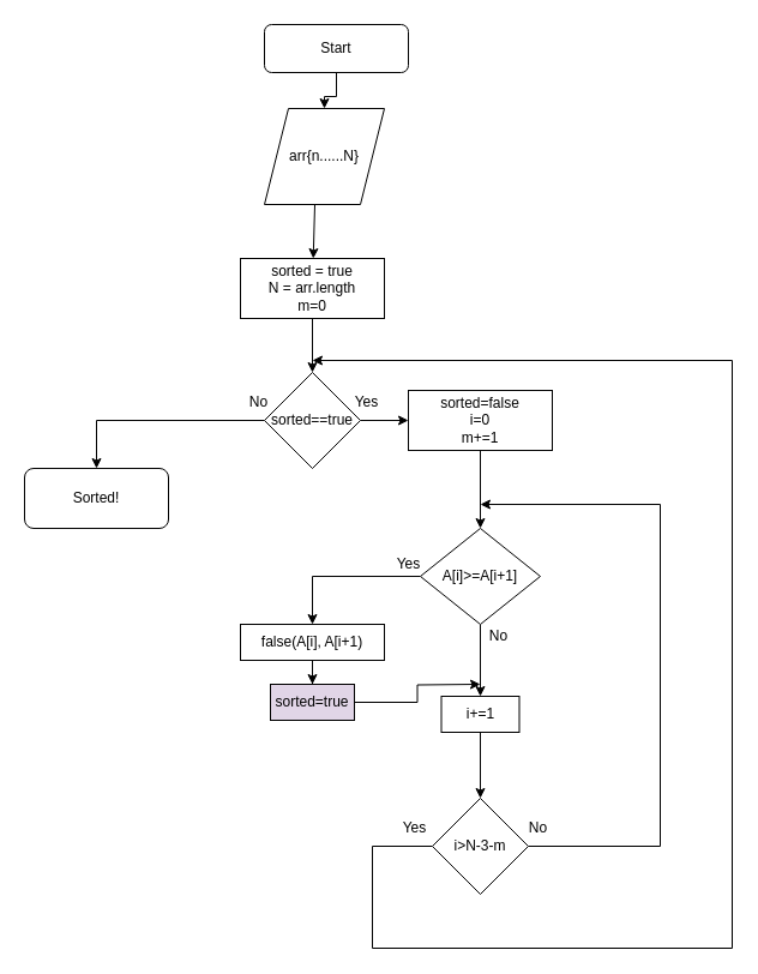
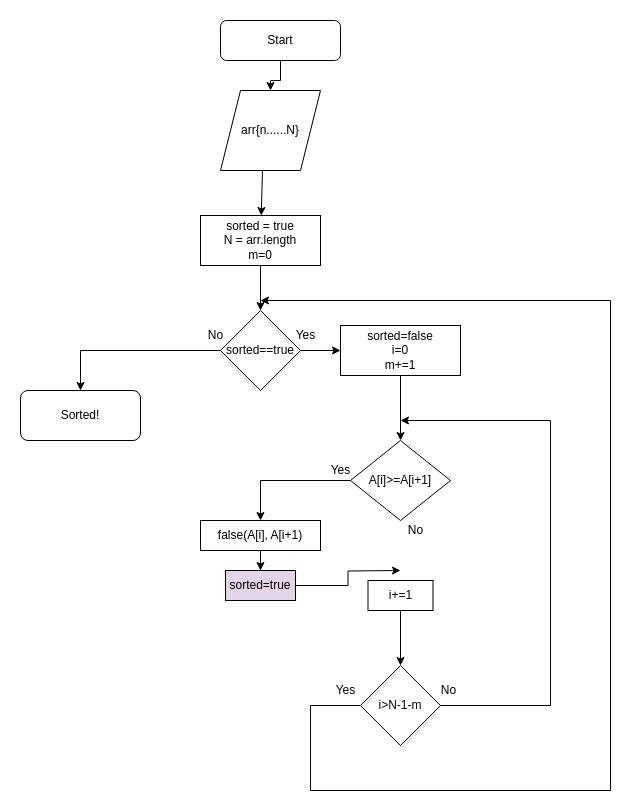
  <mxCell id="0" />
  <mxCell id="1" parent="0" />
  <mxCell id="2" value="" style="edgeStyle=orthogonalEdgeStyle;rounded=0;orthogonalLoop=1;jettySize=auto;html=1;" parent="1" source="3" target="4" edge="1"><mxGeometry relative="1" as="geometry" /></mxCell>
  <mxCell id="3" value="Start" style="rounded=1;whiteSpace=wrap;html=1;fontSize=12;glass=0;strokeWidth=1;shadow=0;" parent="1" vertex="1"><mxGeometry x="220" y="20" width="120" height="40" as="geometry" /></mxCell>
  <mxCell id="4" value="&lt;div&gt;arr{n......N}&lt;/div&gt;" style="shape=parallelogram;perimeter=parallelogramPerimeter;whiteSpace=wrap;html=1;fixedSize=1;shadow=0;fontFamily=Helvetica;fontSize=12;fontColor=#000000;align=center;strokeColor=#000000;strokeWidth=1;fillColor=#ffffff;" parent="1" vertex="1"><mxGeometry x="220" y="90" width="100" height="80" as="geometry" /></mxCell>
  <mxCell id="5" style="edgeStyle=orthogonalEdgeStyle;rounded=0;orthogonalLoop=1;jettySize=auto;html=1;entryX=0.5;entryY=0;entryDx=0;entryDy=0;" parent="1" source="6" target="10" edge="1"><mxGeometry relative="1" as="geometry" /></mxCell>
  <mxCell id="6" value="&lt;div&gt;sorted = true&lt;/div&gt;&lt;div&gt;N = arr.length&lt;/div&gt;&lt;div&gt;m=0&lt;br&gt;&lt;/div&gt;" style="rounded=0;whiteSpace=wrap;html=1;" parent="1" vertex="1"><mxGeometry x="200" y="215" width="120" height="50" as="geometry" /></mxCell>
  <mxCell id="7" value="" style="endArrow=classic;html=1;exitX=0.42;exitY=1;exitDx=0;exitDy=0;exitPerimeter=0;" parent="1" source="4" target="6" edge="1"><mxGeometry width="50" height="50" relative="1" as="geometry"><mxPoint x="280" y="340" as="sourcePoint" /><mxPoint x="330" y="290" as="targetPoint" /></mxGeometry></mxCell>
  <mxCell id="8" style="edgeStyle=orthogonalEdgeStyle;rounded=0;orthogonalLoop=1;jettySize=auto;html=1;exitX=0;exitY=0.5;exitDx=0;exitDy=0;entryX=0.5;entryY=0;entryDx=0;entryDy=0;" parent="1" source="10" target="13" edge="1"><mxGeometry relative="1" as="geometry"><mxPoint x="70" y="350" as="targetPoint" /></mxGeometry></mxCell>
  <mxCell id="9" value="" style="edgeStyle=orthogonalEdgeStyle;rounded=0;orthogonalLoop=1;jettySize=auto;html=1;" parent="1" source="10" target="15" edge="1"><mxGeometry relative="1" as="geometry" /></mxCell>
  <mxCell id="10" value="&lt;div&gt;sorted==true&lt;/div&gt;" style="rhombus;whiteSpace=wrap;html=1;" parent="1" vertex="1"><mxGeometry x="220" y="310" width="80" height="80" as="geometry" /></mxCell>
  <mxCell id="11" value="&lt;div&gt;No&lt;/div&gt;" style="text;html=1;align=center;verticalAlign=middle;resizable=0;points=[];autosize=1;" parent="1" vertex="1"><mxGeometry x="200" y="325" width="30" height="20" as="geometry" /></mxCell>
  <mxCell id="12" value="Yes" style="text;html=1;align=center;verticalAlign=middle;resizable=0;points=[];autosize=1;" parent="1" vertex="1"><mxGeometry x="290" y="325" width="30" height="20" as="geometry" /></mxCell>
  <mxCell id="13" value="&lt;div&gt;Sorted!&lt;/div&gt;" style="rounded=1;whiteSpace=wrap;html=1;" parent="1" vertex="1"><mxGeometry x="20" y="390" width="120" height="50" as="geometry" /></mxCell>
  <mxCell id="14" style="edgeStyle=orthogonalEdgeStyle;rounded=0;orthogonalLoop=1;jettySize=auto;html=1;exitX=0.5;exitY=1;exitDx=0;exitDy=0;entryX=0.5;entryY=0;entryDx=0;entryDy=0;" parent="1" source="15" target="18" edge="1"><mxGeometry relative="1" as="geometry" /></mxCell>
  <mxCell id="15" value="&lt;div&gt;sorted=false&lt;/div&gt;&lt;div&gt;i=0&lt;/div&gt;&lt;div&gt;m+=1&lt;br&gt;&lt;/div&gt;" style="rounded=0;whiteSpace=wrap;html=1;" parent="1" vertex="1"><mxGeometry x="340" y="325" width="120" height="50" as="geometry" /></mxCell>
  <mxCell id="16" style="edgeStyle=orthogonalEdgeStyle;rounded=0;orthogonalLoop=1;jettySize=auto;html=1;exitX=0;exitY=0.5;exitDx=0;exitDy=0;entryX=0.5;entryY=0;entryDx=0;entryDy=0;" parent="1" source="18" target="20" edge="1"><mxGeometry relative="1" as="geometry" /></mxCell>
- <mxCell id="17" style="edgeStyle=orthogonalEdgeStyle;rounded=0;orthogonalLoop=1;jettySize=auto;html=1;entryX=0.5;entryY=0;entryDx=0;entryDy=0;" parent="1" source="18" target="23" edge="1"><mxGeometry relative="1" as="geometry" /></mxCell>
  <mxCell id="18" value="A[i]&amp;gt;=A[i+1]" style="rhombus;whiteSpace=wrap;html=1;" parent="1" vertex="1"><mxGeometry x="350" y="440" width="100" height="80" as="geometry" /></mxCell>
  <mxCell id="19" style="edgeStyle=orthogonalEdgeStyle;rounded=0;orthogonalLoop=1;jettySize=auto;html=1;entryX=0.5;entryY=0;entryDx=0;entryDy=0;" parent="1" source="20" target="26" edge="1"><mxGeometry relative="1" as="geometry" /></mxCell>
  <mxCell id="20" value="false(A[i], A[i+1)" style="rounded=0;whiteSpace=wrap;html=1;" parent="1" vertex="1"><mxGeometry x="200" y="520" width="120" height="30" as="geometry" /></mxCell>
  <mxCell id="21" value="Yes" style="text;html=1;align=center;verticalAlign=middle;resizable=0;points=[];autosize=1;" parent="1" vertex="1"><mxGeometry x="325" y="460" width="30" height="20" as="geometry" /></mxCell>
  <mxCell id="22" value="" style="edgeStyle=orthogonalEdgeStyle;rounded=0;orthogonalLoop=1;jettySize=auto;html=1;" parent="1" source="23" target="29" edge="1"><mxGeometry relative="1" as="geometry" /></mxCell>
  <mxCell id="23" value="i+=1" style="rounded=0;whiteSpace=wrap;html=1;" parent="1" vertex="1"><mxGeometry x="367.5" y="580" width="65" height="30" as="geometry" /></mxCell>
  <mxCell id="24" value="No" style="text;html=1;align=center;verticalAlign=middle;resizable=0;points=[];autosize=1;" parent="1" vertex="1"><mxGeometry x="400" y="520" width="30" height="20" as="geometry" /></mxCell>
  <mxCell id="25" style="edgeStyle=orthogonalEdgeStyle;rounded=0;orthogonalLoop=1;jettySize=auto;html=1;" parent="1" source="26" edge="1"><mxGeometry relative="1" as="geometry"><mxPoint x="400" y="570" as="targetPoint" /></mxGeometry></mxCell>
  <mxCell id="26" value="sorted=true" style="rounded=0;whiteSpace=wrap;html=1;fillColor=#e1d5e7;" parent="1" vertex="1"><mxGeometry x="225" y="570" width="70" height="30" as="geometry" /></mxCell>
  <mxCell id="27" style="edgeStyle=orthogonalEdgeStyle;rounded=0;orthogonalLoop=1;jettySize=auto;html=1;" parent="1" source="29" edge="1"><mxGeometry relative="1" as="geometry"><mxPoint x="400" y="420" as="targetPoint" /><Array as="points"><mxPoint x="550" y="705" /><mxPoint x="550" y="420" /><mxPoint x="400" y="420" /></Array></mxGeometry></mxCell>
  <mxCell id="28" style="edgeStyle=orthogonalEdgeStyle;rounded=0;orthogonalLoop=1;jettySize=auto;html=1;" parent="1" source="29" edge="1"><mxGeometry relative="1" as="geometry"><mxPoint x="260" y="300" as="targetPoint" /><Array as="points"><mxPoint x="310" y="705" /><mxPoint x="310" y="790" /><mxPoint x="610" y="790" /><mxPoint x="610" y="300" /></Array></mxGeometry></mxCell>
- <mxCell id="29" value="i&amp;gt;N-3-m" style="rhombus;whiteSpace=wrap;html=1;rounded=0;" parent="1" vertex="1"><mxGeometry x="360" y="665" width="80" height="80" as="geometry" /></mxCell>
+ <mxCell id="29" value="i&amp;gt;N-1-m" style="rhombus;whiteSpace=wrap;html=1;rounded=0;" parent="1" vertex="1"><mxGeometry x="360" y="665" width="80" height="80" as="geometry" /></mxCell>
  <mxCell id="30" value="No" style="text;html=1;align=center;verticalAlign=middle;resizable=0;points=[];autosize=1;" parent="1" vertex="1"><mxGeometry x="432.5" y="680" width="30" height="20" as="geometry" /></mxCell>
  <mxCell id="31" value="Yes" style="text;html=1;align=center;verticalAlign=middle;resizable=0;points=[];autosize=1;" parent="1" vertex="1"><mxGeometry x="330" y="680" width="30" height="20" as="geometry" /></mxCell>
